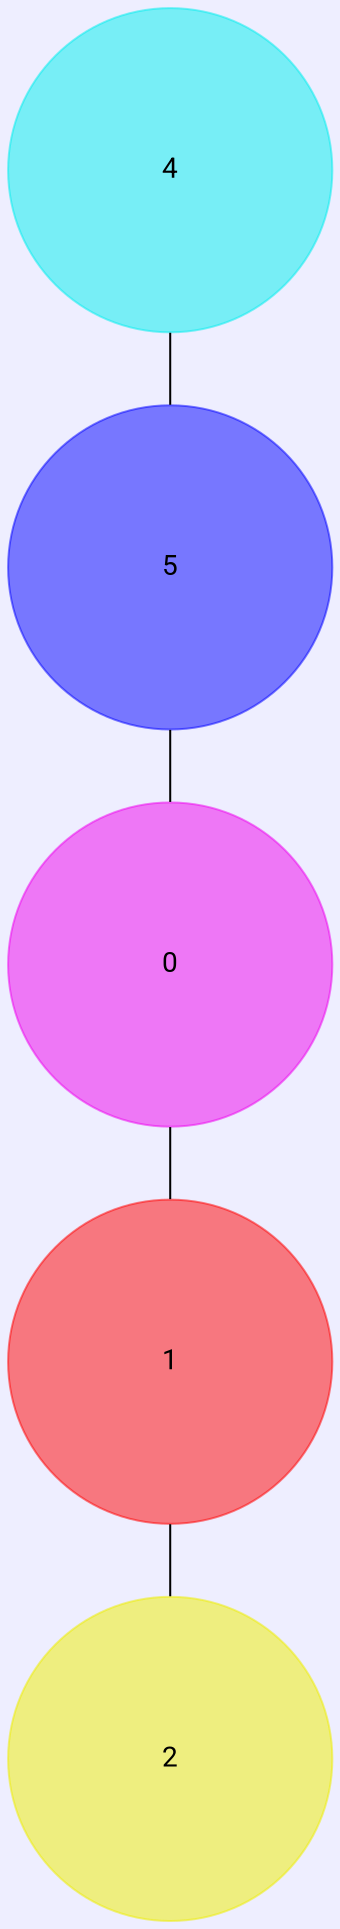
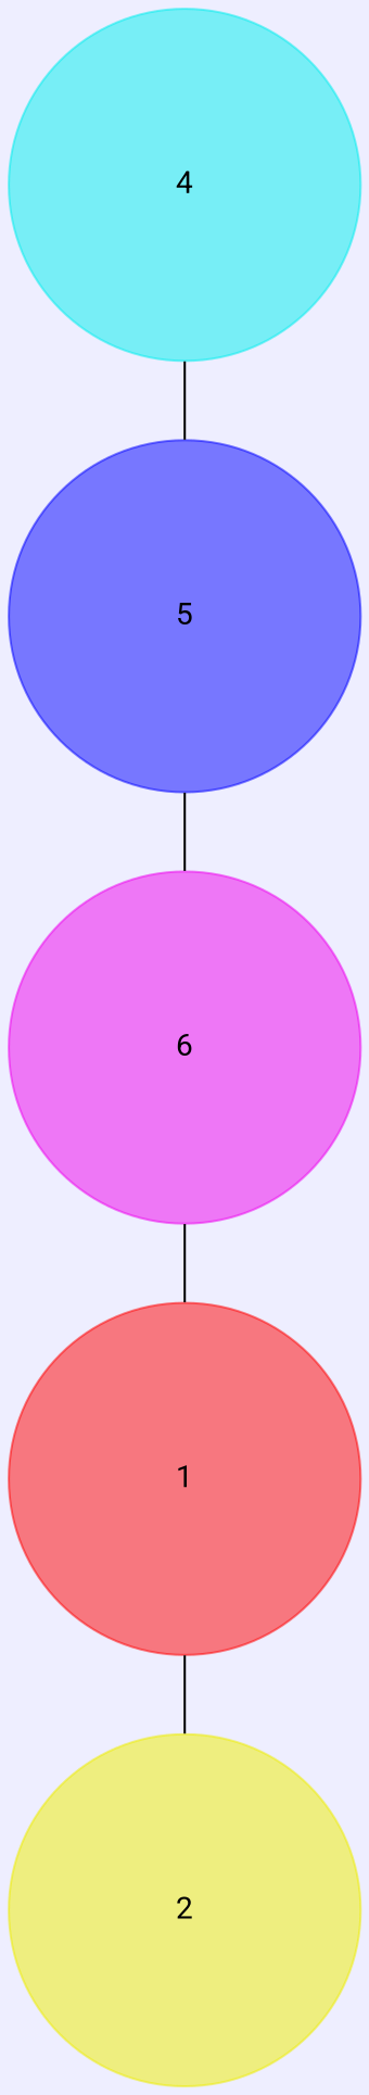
  graph {
    bgcolor="#0000ff11"
    fontname=Roboto
    node [fontname=Roboto shape=circle style=filled]
    edge [fontname=Roboto]
    5 [color="#0000ff80" width=2.22]
-   6 [color="#ee00ee80" width=2.22 label=0]
+   6 [color="#ee00ee80" width=2.22]
    1 [color="#ff000080" width=2.22]
    2 [color="#eeee0080" width=2.22]
    4 [color="#00eeee80" width=2.22]
    5 -- 6
    6 -- 1
    1 -- 2
    4 -- 5
  }
